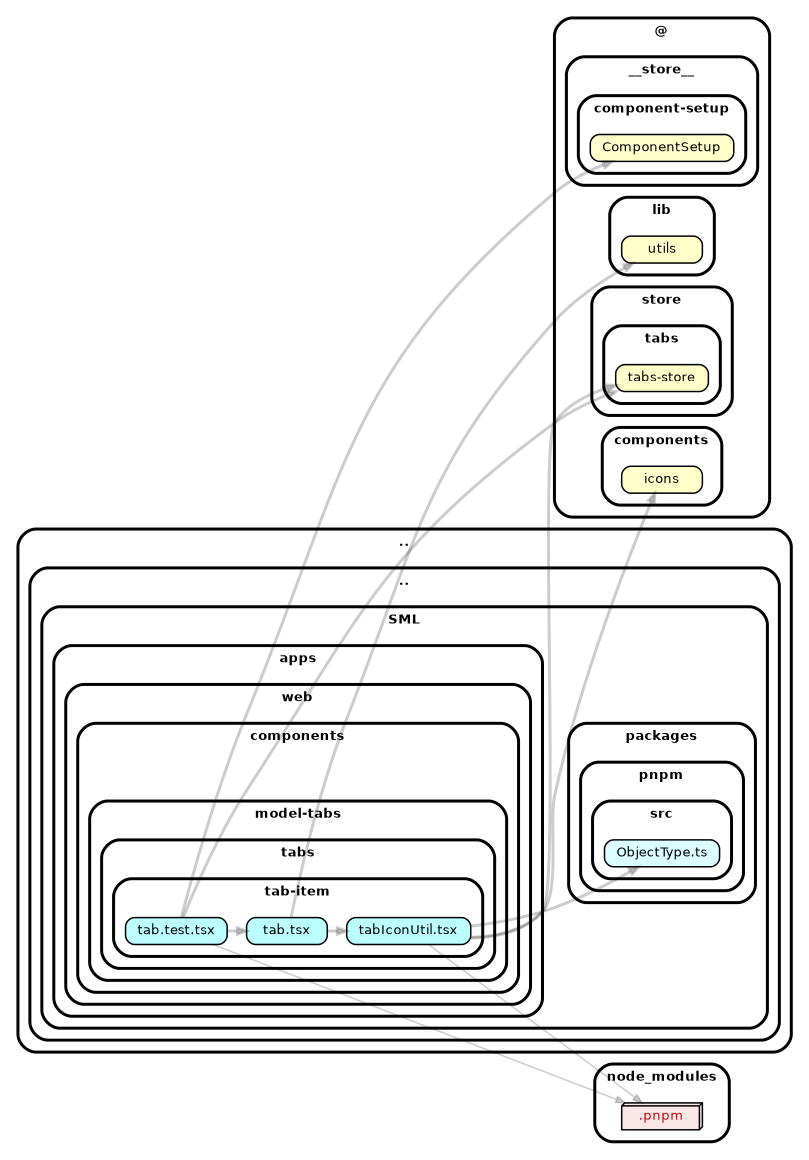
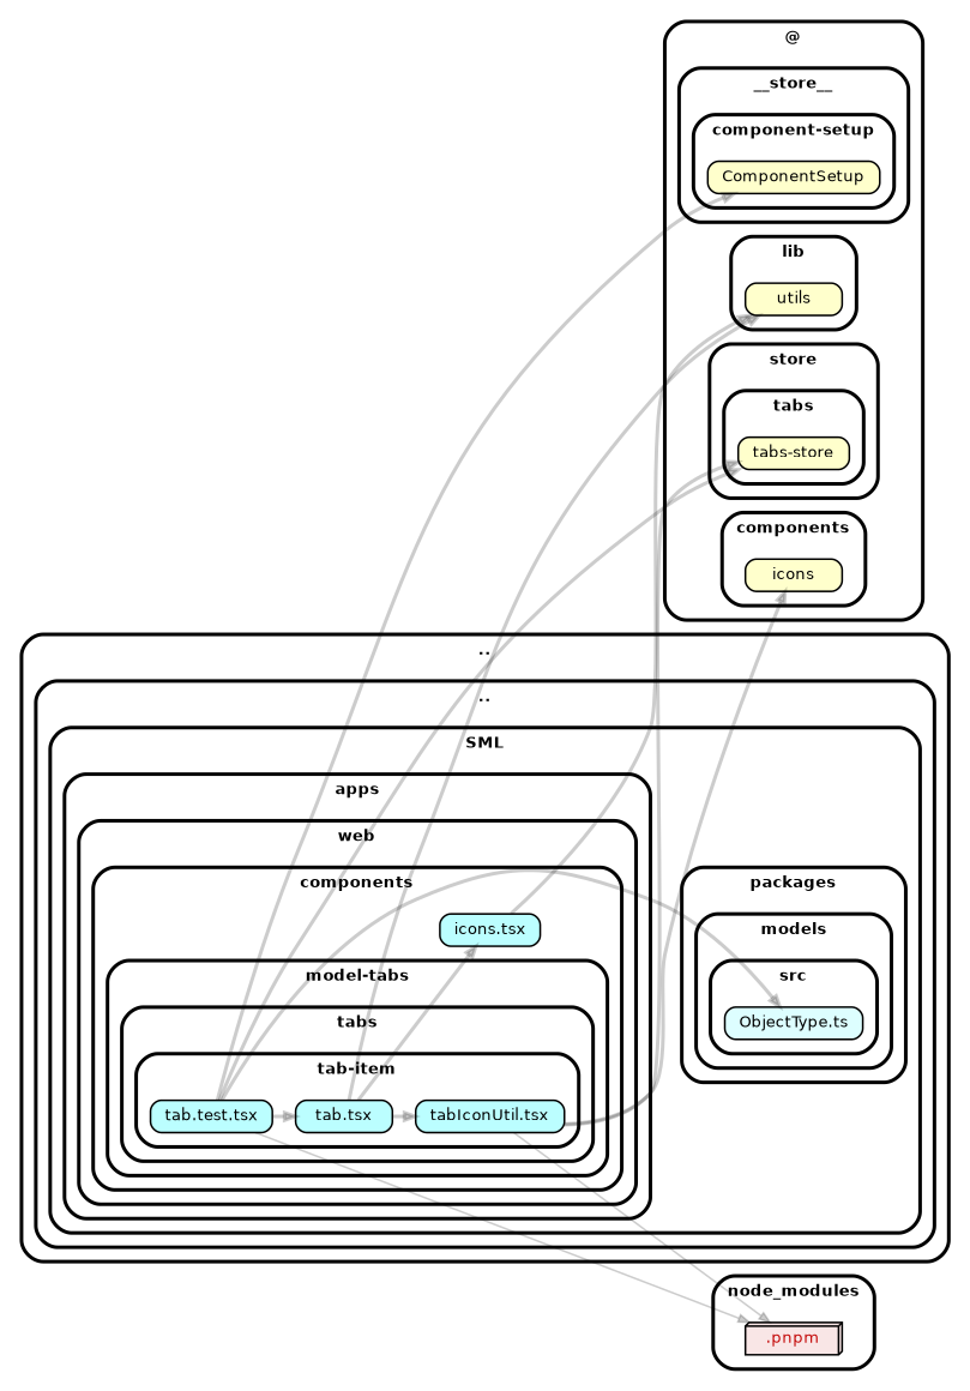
  strict digraph {
    compound=true
    fillcolor="#ffffff"
    fontname="Helvetica-bold"
    fontsize=9
    nodesep=0.16
    rankdir=LR
    ranksep=0.18
    splines=true
    style="rounded,bold,filled"
    node [color=black fillcolor="#bbfeff" fontcolor=black fontname=Helvetica fontsize=9 shape=box style="rounded, filled"]
    edge [arrowhead=normal arrowsize=0.6 color="#00000033" fontname=Helvetica fontsize=9 penwidth=2.0]
    n1 [height=0.2 label=<tab.test.tsx>]
    n2 [height=0.2 label=<tab.tsx>]
    n3 [height=0.2 label=<tabIconUtil.tsx>]
+   n4 [height=0.2 label=<icons.tsx>]
    n5 [fillcolor="#ddfeff" height=0.2 label=<ObjectType.ts>]
    n6 [fillcolor="#ffffcc" height=0.2 label=<tabs-store>]
    n7 [fillcolor="#ffffcc" height=0.2 label=<utils>]
    n8 [fillcolor="#ffffcc" height=0.2 label=<ComponentSetup>]
    n9 [fillcolor="#ffffcc" height=0.2 label=<icons>]
    n10 [fillcolor="#c40b0a1a" fontcolor="#c40b0a" height=0.2 label=<.pnpm> shape=box3d]
    subgraph cluster_1 {
      label=".."
      subgraph cluster_2 {
        label=".."
        subgraph cluster_3 {
          label=SML
          subgraph cluster_4 {
            label=apps
            subgraph cluster_5 {
              label=web
              subgraph cluster_6 {
                label=components
+               n4
                subgraph cluster_7 {
                  label="model-tabs"
                  subgraph cluster_8 {
                    label=tabs
                    subgraph cluster_9 {
                      label="tab-item"
                      n1
                      n2
                      n3
                    }
                  }
                }
              }
            }
          }
          subgraph cluster_10 {
            label=packages
            subgraph cluster_11 {
-             label=pnpm
+             label=models
              subgraph cluster_12 {
                label=src
                n5
              }
            }
          }
        }
      }
    }
    subgraph cluster_13 {
      label="@"
      subgraph cluster_14 {
        label=store
        subgraph cluster_15 {
          label=tabs
          n6
        }
      }
      subgraph cluster_16 {
        label=lib
        n7
      }
      subgraph cluster_17 {
        label=__store__
        subgraph cluster_18 {
          label="component-setup"
          n8
        }
      }
      subgraph cluster_19 {
        label=components
        n9
      }
    }
    subgraph cluster_20 {
      label=node_modules
      n10
    }
    n1 -> n2
    n1 -> n6
    n1 -> n8
    n1 -> n10 [penwidth=1.0]
    n2 -> n3
+   n2 -> n4
    n2 -> n7
-   n3 -> n5
+   n1 -> n5
    n3 -> n6
    n3 -> n9
    n3 -> n10 [penwidth=1.0]
+   n4 -> n7
  }
